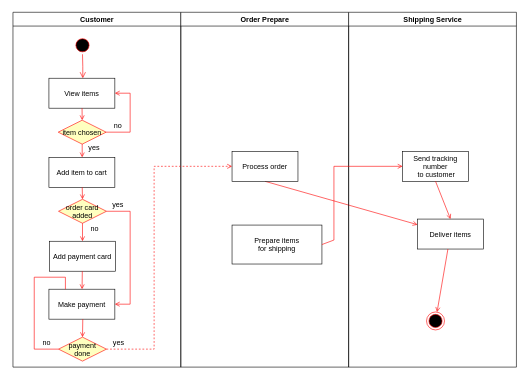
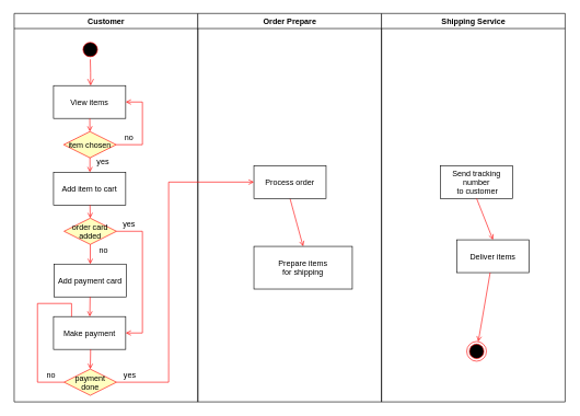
  <mxCell id="0" />
  <mxCell id="1" parent="0" />
  <mxCell id="2" value="Customer" style="swimlane;whiteSpace=wrap" parent="1" vertex="1"><mxGeometry x="20.5" y="20" width="280" height="592" as="geometry" /></mxCell>
  <mxCell id="3" value="" style="ellipse;shape=startState;fillColor=#000000;strokeColor=#ff0000;" parent="2" vertex="1"><mxGeometry x="101" y="40" width="30" height="30" as="geometry" /></mxCell>
  <mxCell id="4" value="" style="edgeStyle=elbowEdgeStyle;elbow=horizontal;verticalAlign=bottom;endArrow=open;endSize=8;strokeColor=#FF0000;endFill=1;rounded=0" parent="2" source="3" target="5" edge="1"><mxGeometry x="100" y="40" as="geometry"><mxPoint x="115" y="110" as="targetPoint" /></mxGeometry></mxCell>
  <mxCell id="5" value="View items" style="" parent="2" vertex="1"><mxGeometry x="60" y="110" width="110" height="50" as="geometry" /></mxCell>
  <mxCell id="6" value="Add item to cart" style="" parent="2" vertex="1"><mxGeometry x="60" y="242" width="110" height="50" as="geometry" /></mxCell>
  <mxCell id="7" value="" style="endArrow=open;strokeColor=#FF0000;endFill=1;rounded=0;entryX=0.5;entryY=0;entryDx=0;entryDy=0;" parent="2" source="5" target="10" edge="1"><mxGeometry relative="1" as="geometry" /></mxCell>
  <mxCell id="8" value="Add payment card" style="" parent="2" vertex="1"><mxGeometry x="61" y="382" width="110" height="50" as="geometry" /></mxCell>
  <mxCell id="9" value="" style="endArrow=open;strokeColor=#FF0000;endFill=1;rounded=0;entryX=0.5;entryY=0;entryDx=0;entryDy=0;" parent="2" source="6" target="15" edge="1"><mxGeometry relative="1" as="geometry" /></mxCell>
  <mxCell id="10" value="item chosen" style="rhombus;fillColor=#ffffc0;strokeColor=#ff0000;" vertex="1" parent="2"><mxGeometry x="75.5" y="180" width="80" height="40" as="geometry" /></mxCell>
  <mxCell id="11" value="" style="endArrow=open;strokeColor=#FF0000;endFill=1;rounded=0;exitX=0.5;exitY=1;exitDx=0;exitDy=0;" edge="1" parent="2" source="10"><mxGeometry relative="1" as="geometry"><mxPoint x="125.278" y="170" as="sourcePoint" /><mxPoint x="115.5" y="242" as="targetPoint" /></mxGeometry></mxCell>
  <mxCell id="12" value="" style="endArrow=open;strokeColor=#FF0000;endFill=1;rounded=0;entryX=1;entryY=0.5;entryDx=0;entryDy=0;exitX=1;exitY=0.5;exitDx=0;exitDy=0;" edge="1" parent="2" source="10" target="5"><mxGeometry relative="1" as="geometry"><mxPoint x="135.278" y="180" as="sourcePoint" /><mxPoint x="135.5" y="200" as="targetPoint" /><Array as="points"><mxPoint x="195.5" y="200" /><mxPoint x="195.5" y="135" /></Array></mxGeometry></mxCell>
  <mxCell id="13" value="no" style="text;html=1;strokeColor=none;fillColor=none;align=center;verticalAlign=middle;whiteSpace=wrap;rounded=0;" vertex="1" parent="2"><mxGeometry x="155.5" y="180" width="40" height="20" as="geometry" /></mxCell>
  <mxCell id="14" value="yes" style="text;html=1;strokeColor=none;fillColor=none;align=center;verticalAlign=middle;whiteSpace=wrap;rounded=0;" vertex="1" parent="2"><mxGeometry x="115.5" y="216" width="40" height="20" as="geometry" /></mxCell>
  <mxCell id="15" value="order card&#10;added" style="rhombus;fillColor=#ffffc0;strokeColor=#ff0000;" vertex="1" parent="2"><mxGeometry x="76" y="312" width="80" height="40" as="geometry" /></mxCell>
  <mxCell id="16" value="" style="endArrow=open;strokeColor=#FF0000;endFill=1;rounded=0;entryX=0.5;entryY=0;entryDx=0;entryDy=0;exitX=0.5;exitY=1;exitDx=0;exitDy=0;" edge="1" parent="2" source="15" target="8"><mxGeometry relative="1" as="geometry"><mxPoint x="125.556" y="302" as="sourcePoint" /><mxPoint x="126" y="322" as="targetPoint" /></mxGeometry></mxCell>
  <mxCell id="17" value="no" style="text;html=1;strokeColor=none;fillColor=none;align=center;verticalAlign=middle;whiteSpace=wrap;rounded=0;" vertex="1" parent="2"><mxGeometry x="116" y="352" width="40" height="20" as="geometry" /></mxCell>
  <mxCell id="18" value="Make payment" style="" vertex="1" parent="2"><mxGeometry x="60" y="462" width="110" height="50" as="geometry" /></mxCell>
  <mxCell id="19" value="" style="endArrow=open;strokeColor=#FF0000;endFill=1;rounded=0" parent="2" source="8" target="18" edge="1"><mxGeometry relative="1" as="geometry" /></mxCell>
  <mxCell id="20" value="yes" style="text;html=1;strokeColor=none;fillColor=none;align=center;verticalAlign=middle;whiteSpace=wrap;rounded=0;" vertex="1" parent="2"><mxGeometry x="155.5" y="312" width="40" height="20" as="geometry" /></mxCell>
  <mxCell id="21" value="" style="endArrow=open;strokeColor=#FF0000;endFill=1;rounded=0;exitX=1;exitY=0.5;exitDx=0;exitDy=0;entryX=1;entryY=0.5;entryDx=0;entryDy=0;" edge="1" parent="2" source="15" target="18"><mxGeometry relative="1" as="geometry"><mxPoint x="125.688" y="442" as="sourcePoint" /><mxPoint x="125.312" y="472" as="targetPoint" /><Array as="points"><mxPoint x="195.5" y="332" /><mxPoint x="195.5" y="487" /></Array></mxGeometry></mxCell>
  <mxCell id="22" value="payment&#10;done" style="rhombus;fillColor=#ffffc0;strokeColor=#ff0000;" vertex="1" parent="2"><mxGeometry x="76" y="542" width="80" height="40" as="geometry" /></mxCell>
  <mxCell id="23" value="yes" style="text;html=1;strokeColor=none;fillColor=none;align=center;verticalAlign=middle;whiteSpace=wrap;rounded=0;" vertex="1" parent="2"><mxGeometry x="156.5" y="542" width="40" height="20" as="geometry" /></mxCell>
  <mxCell id="24" value="" style="endArrow=none;strokeColor=#FF0000;endFill=1;rounded=0;entryX=0.25;entryY=0;entryDx=0;entryDy=0;exitX=0;exitY=0.5;exitDx=0;exitDy=0;" edge="1" parent="2" source="22" target="18"><mxGeometry relative="1" as="geometry"><mxPoint x="125.278" y="170" as="sourcePoint" /><mxPoint x="125.5" y="190" as="targetPoint" /><Array as="points"><mxPoint x="35.5" y="562" /><mxPoint x="35.5" y="442" /><mxPoint x="87.5" y="442" /></Array></mxGeometry></mxCell>
  <mxCell id="25" value="no" style="text;html=1;strokeColor=none;fillColor=none;align=center;verticalAlign=middle;whiteSpace=wrap;rounded=0;" vertex="1" parent="2"><mxGeometry x="36" y="542" width="40" height="20" as="geometry" /></mxCell>
  <mxCell id="26" value="Order Prepare" style="swimlane;whiteSpace=wrap" parent="1" vertex="1"><mxGeometry x="300.5" y="20" width="280" height="592" as="geometry" /></mxCell>
- <mxCell id="27" value="" style="endArrow=open;strokeColor=#FF0000;endFill=1;rounded=0;exitX=0.5;exitY=1;exitDx=0;exitDy=0;" parent="26" source="28" target="31" edge="1"><mxGeometry relative="1" as="geometry"><mxPoint x="75" y="270" as="sourcePoint" /><mxPoint x="75" y="325" as="targetPoint" /></mxGeometry></mxCell>
+ <mxCell id="27" value="" style="endArrow=open;strokeColor=#FF0000;endFill=1;rounded=0;exitX=0.5;exitY=1;exitDx=0;exitDy=0;entryX=0.5;entryY=0;entryDx=0;entryDy=0;" parent="26" source="28" target="29" edge="1"><mxGeometry relative="1" as="geometry"><mxPoint x="75" y="270" as="sourcePoint" /><mxPoint x="75" y="325" as="targetPoint" /></mxGeometry></mxCell>
  <mxCell id="28" value="Process order" style="" vertex="1" parent="26"><mxGeometry x="85.5" y="232" width="110" height="50" as="geometry" /></mxCell>
  <mxCell id="29" value="Prepare items&#10;for shipping" style="" vertex="1" parent="26"><mxGeometry x="85.5" y="355" width="150" height="65" as="geometry" /></mxCell>
  <mxCell id="30" value="Shipping Service" style="swimlane;whiteSpace=wrap" parent="1" vertex="1"><mxGeometry x="580.5" y="20" width="280" height="592" as="geometry" /></mxCell>
  <mxCell id="31" value="Deliver items" style="" parent="30" vertex="1"><mxGeometry x="115" y="345" width="110" height="50" as="geometry" /></mxCell>
  <mxCell id="32" value="" style="ellipse;shape=endState;fillColor=#000000;strokeColor=#ff0000" parent="30" vertex="1"><mxGeometry x="130" y="500" width="30" height="30" as="geometry" /></mxCell>
  <mxCell id="33" value="" style="endArrow=open;strokeColor=#FF0000;endFill=1;rounded=0" parent="30" source="31" target="32" edge="1"><mxGeometry relative="1" as="geometry" /></mxCell>
  <mxCell id="34" value="Send tracking &#10;number&#10; to customer" style="" vertex="1" parent="30"><mxGeometry x="90" y="232" width="110" height="50" as="geometry" /></mxCell>
  <mxCell id="35" value="" style="endArrow=open;strokeColor=#FF0000;endFill=1;rounded=0;exitX=0.5;exitY=1;exitDx=0;exitDy=0;entryX=0.5;entryY=0;entryDx=0;entryDy=0;" edge="1" parent="30" source="34" target="31"><mxGeometry relative="1" as="geometry"><mxPoint x="155" y="415" as="sourcePoint" /><mxPoint x="155" y="510" as="targetPoint" /></mxGeometry></mxCell>
- <mxCell id="36" value="" style="endArrow=open;strokeColor=#FF0000;endFill=1;rounded=0;exitX=1;exitY=0.5;exitDx=0;exitDy=0;entryX=0;entryY=0.5;entryDx=0;entryDy=0;dashed=1;" edge="1" parent="1" source="22" target="28"><mxGeometry relative="1" as="geometry"><mxPoint x="146.188" y="462" as="sourcePoint" /><mxPoint x="326" y="532" as="targetPoint" /><Array as="points"><mxPoint x="256" y="582" /><mxPoint x="256" y="552" /><mxPoint x="256" y="277" /></Array></mxGeometry></mxCell>
- <mxCell id="37" value="" style="edgeStyle=none;strokeColor=#FF0000;endArrow=open;endFill=1;rounded=0;exitX=1;exitY=0.5;exitDx=0;exitDy=0;entryX=0;entryY=0.5;entryDx=0;entryDy=0;" parent="1" target="34" edge="1" source="29"><mxGeometry width="100" height="100" relative="1" as="geometry"><mxPoint x="550.5" y="449.5" as="sourcePoint" /><mxPoint x="670.5" y="449.5" as="targetPoint" /><Array as="points"><mxPoint x="556" y="400" /><mxPoint x="556" y="277" /></Array></mxGeometry></mxCell>
+ <mxCell id="36" value="" style="endArrow=open;strokeColor=#FF0000;endFill=1;rounded=0;exitX=1;exitY=0.5;exitDx=0;exitDy=0;entryX=0;entryY=0.5;entryDx=0;entryDy=0;" edge="1" parent="1" source="22" target="28"><mxGeometry relative="1" as="geometry"><mxPoint x="146.188" y="462" as="sourcePoint" /><mxPoint x="326" y="532" as="targetPoint" /><Array as="points"><mxPoint x="256" y="582" /><mxPoint x="256" y="552" /><mxPoint x="256" y="277" /></Array></mxGeometry></mxCell>
  <mxCell id="38" value="" style="endArrow=open;strokeColor=#FF0000;endFill=1;rounded=0;entryX=0.5;entryY=0;entryDx=0;entryDy=0;" edge="1" parent="1" target="22"><mxGeometry relative="1" as="geometry"><mxPoint x="137" y="532" as="sourcePoint" /><mxPoint x="145.812" y="492" as="targetPoint" /></mxGeometry></mxCell>
